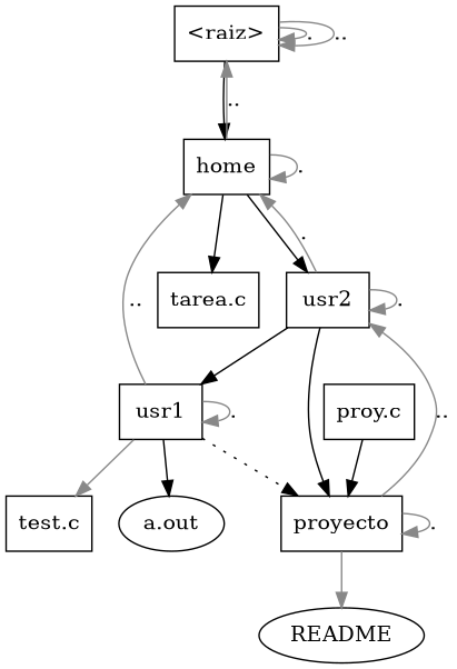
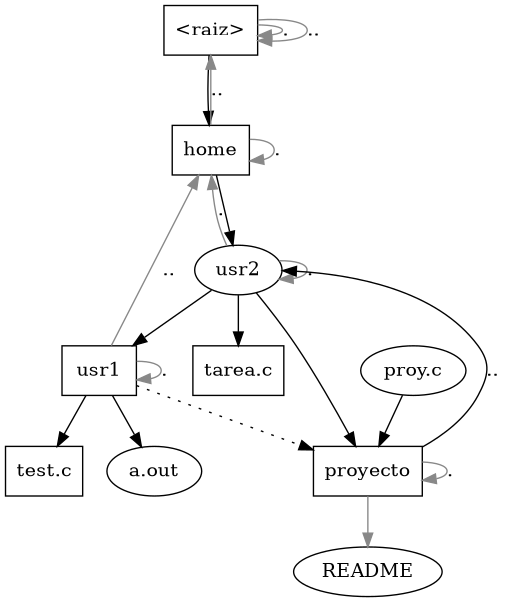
  digraph {
    node [shape=box]
    edge [color="#888888"]
    n1 [label="<raiz>"]
    home
-   usr2
+   usr2 [shape=ellipse]
    usr1
    n5 [label="test.c"]
    n6 [label="a.out" shape=""]
    proyecto
    n8 [label="tarea.c"]
    README [shape=""]
-   n10 [label="proy.c"]
+   n10 [label="proy.c" shape=""]
    n1 -> n1 [label="."]
    n1 -> n1 [label=".."]
    n1 -> home [color=""]
    home -> n1 [label=".."]
    home -> home [label="."]
    home -> usr2 [color=""]
    usr2 -> home [label="."]
    usr2 -> usr2 [label="."]
    usr2 -> usr1 [color=""]
    usr2 -> proyecto [color=""]
-   home -> n8 [color=""]
+   usr2 -> n8 [color=""]
    usr1 -> home [label=".."]
    usr1 -> usr1 [label="."]
-   usr1 -> n5
+   usr1 -> n5 [color=""]
    usr1 -> n6 [color=""]
    usr1 -> proyecto [style=dotted color=""]
-   proyecto -> usr2 [label=".."]
+   proyecto -> usr2 [color=black label=".."]
    proyecto -> proyecto [label="."]
    proyecto -> README
    n10 -> proyecto [color=""]
  }
